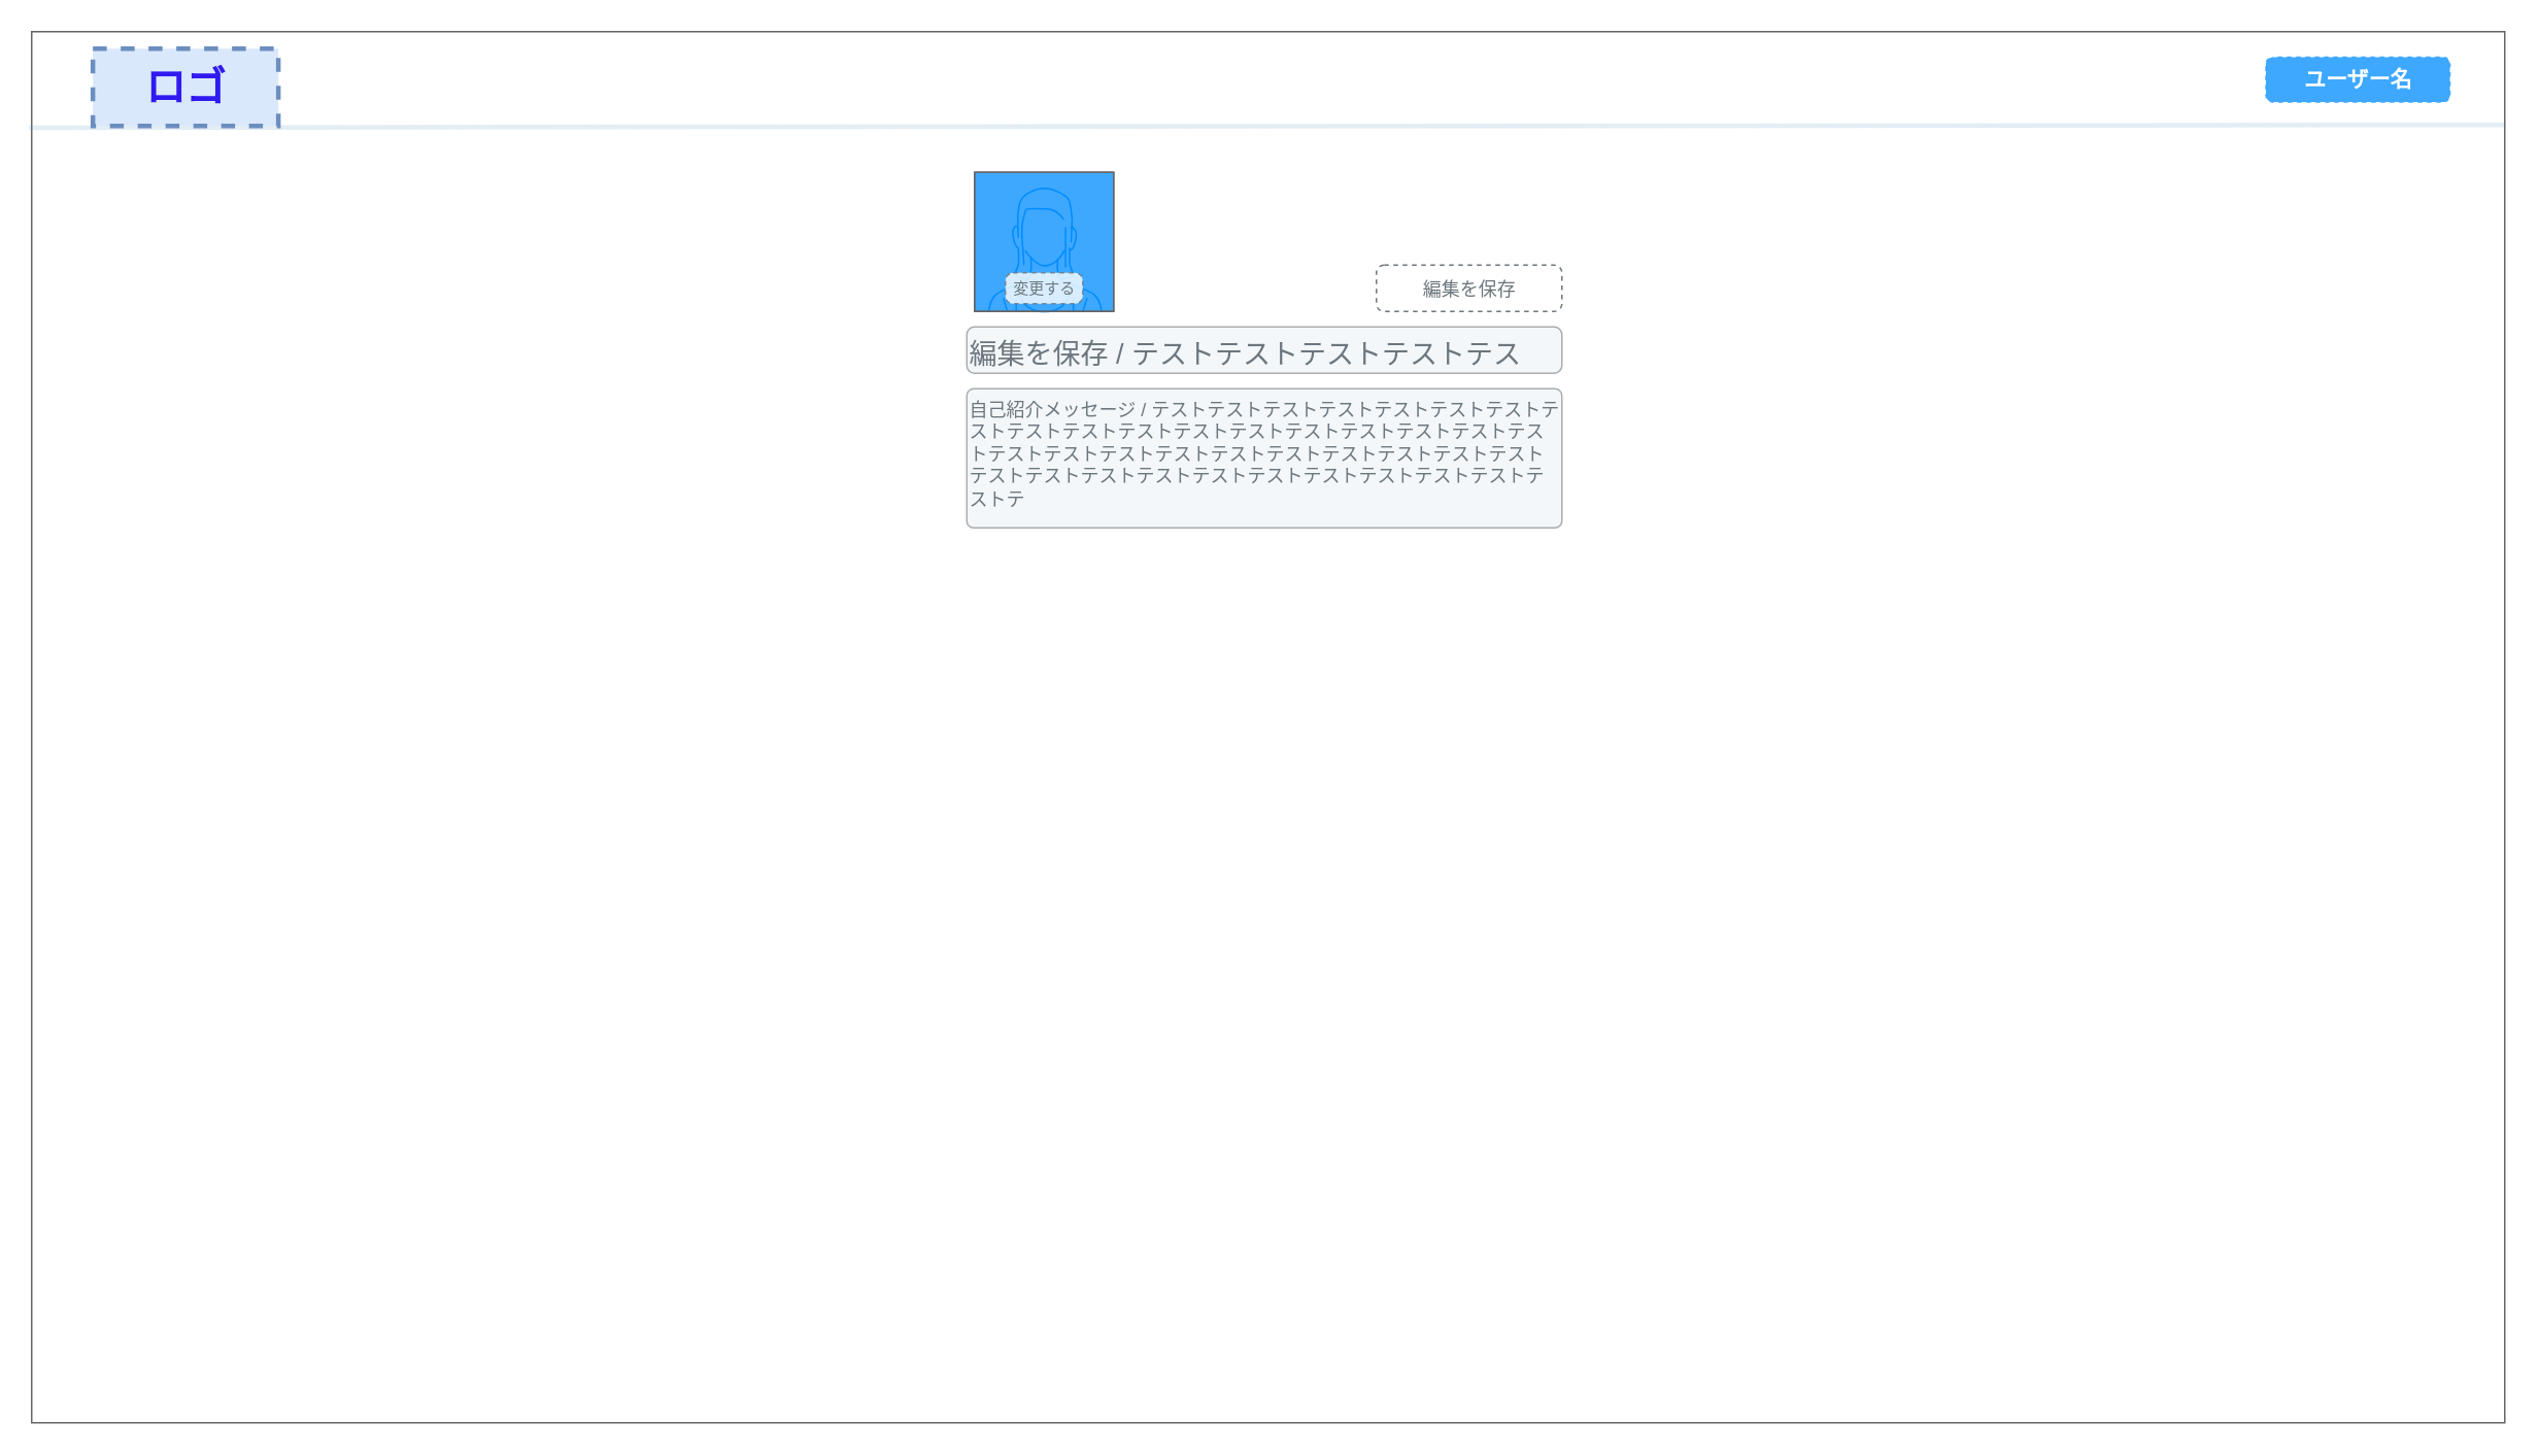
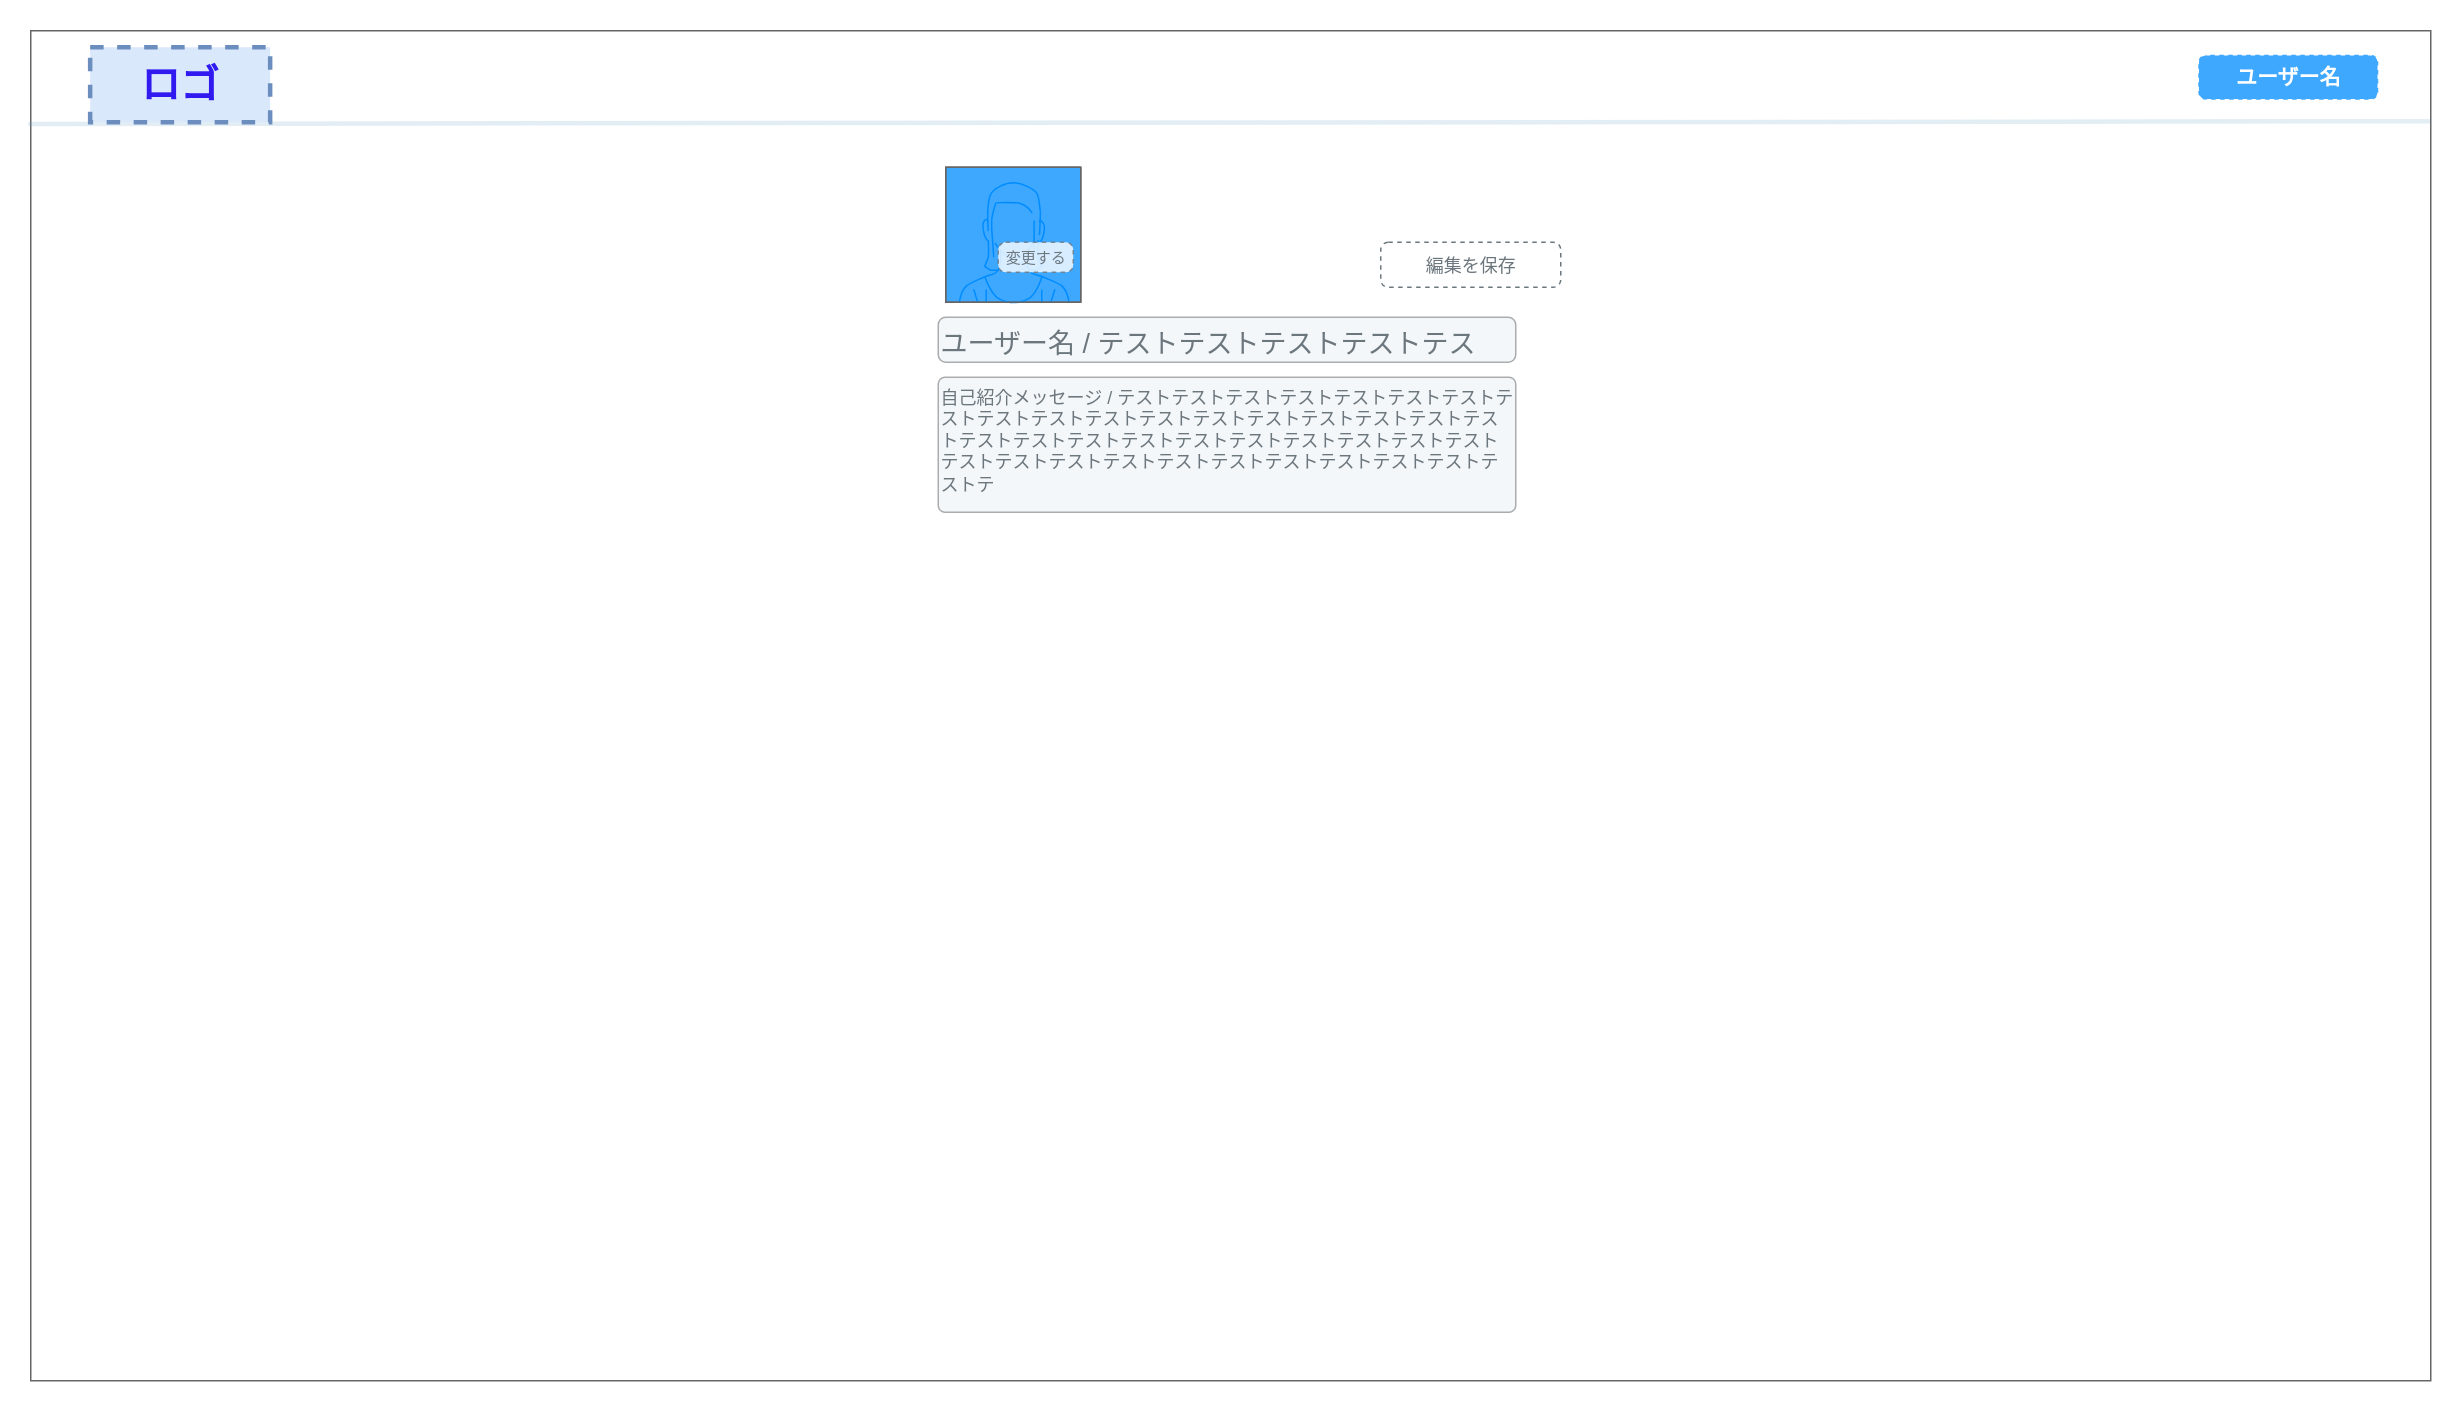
  <mxCell id="0" />
  <mxCell id="1" parent="0" />
  <mxCell id="2" value="&lt;div class=&quot;sessionsLayoutHeader_title&quot; style=&quot;box-sizing: inherit ; margin: 30px 0px ; letter-spacing: 1px ; font-size: 36px ; font-weight: 400 ; color: rgb(74 , 74 , 74) ; font-style: normal ; text-indent: 0px ; text-transform: none ; word-spacing: 0px ; background-color: rgb(255 , 255 , 255)&quot;&gt;&lt;br&gt;&lt;/div&gt;" style="html=1;shadow=0;dashed=0;fontSize=16;align=left;spacing=15;container=0;fillColor=#fff;fontColor=#333333;strokeColor=#666666;" parent="1" vertex="1"><mxGeometry y="20" width="1600" height="900" as="geometry" x="20" /></mxCell>
  <mxCell id="3" value="" style="endArrow=none;html=1;strokeColor=#5c93bb2b;strokeWidth=3;entryX=1;entryY=0.067;entryDx=0;entryDy=0;entryPerimeter=0;exitX=-0.001;exitY=0.069;exitDx=0;exitDy=0;exitPerimeter=0;" parent="1" source="2" target="2" edge="1"><mxGeometry width="50" height="50" relative="1" as="geometry"><mxPoint x="19.6" y="91" as="sourcePoint" /><mxPoint x="1779.6" as="targetPoint" y="21" /></mxGeometry></mxCell>
  <mxCell id="4" value="ロゴ" style="rounded=0;whiteSpace=wrap;html=1;strokeWidth=3;fillColor=#dae8fc;strokeColor=#6c8ebf;fontStyle=1;fontSize=26;labelBackgroundColor=none;fontColor=#301AF0;dashed=1;" parent="1" vertex="1"><mxGeometry x="59.6" y="31" width="120" height="50" as="geometry" /></mxCell>
- <mxCell id="5" value="&lt;font style=&quot;font-size: 12px&quot;&gt;編集を保存&lt;/font&gt;" style="html=1;shadow=0;dashed=1;shape=mxgraph.bootstrap.rrect;rSize=5;fillColor=#fff;strokeColor=#6c767d;align=center;spacing=15;fontSize=14;fontColor=#6c767d;" parent="1" vertex="1"><mxGeometry x="890" y="171" width="120" height="30" as="geometry" /></mxCell>
+ <mxCell id="5" value="&lt;font style=&quot;font-size: 12px&quot;&gt;編集を保存&lt;/font&gt;" style="html=1;shadow=0;dashed=1;shape=mxgraph.bootstrap.rrect;rSize=5;fillColor=#fff;strokeColor=#6c767d;align=center;spacing=15;fontSize=14;fontColor=#6c767d;" parent="1" vertex="1"><mxGeometry x="920" y="161" width="120" height="30" as="geometry" /></mxCell>
  <mxCell id="6" value="" style="verticalLabelPosition=bottom;shadow=0;dashed=0;align=center;html=1;verticalAlign=top;strokeWidth=1;shape=mxgraph.mockup.containers.userFemale;strokeColor=#666666;strokeColor2=#008cff;fontSize=12;fontColor=#FFFFFF;fillColor=#3EA8FF;" parent="1" vertex="1"><mxGeometry x="630" y="111" width="90" height="90" as="geometry" /></mxCell>
  <mxCell id="7" value="ユーザー名" style="html=1;shadow=0;dashed=1;shape=mxgraph.bootstrap.rrect;rSize=5;fillColor=#3EA8FF;strokeColor=#FFFFFF;align=center;spacing=15;fontSize=14;fontColor=#FFFFFF;fontStyle=1" parent="1" vertex="1"><mxGeometry x="1465" y="36" width="120" height="30" as="geometry" /></mxCell>
- <mxCell id="8" value="&lt;font style=&quot;font-size: 10px;&quot;&gt;変更する&lt;/font&gt;" style="html=1;shadow=0;dashed=1;shape=mxgraph.bootstrap.rrect;rSize=5;fillColor=#fff;strokeColor=#6c767d;align=center;spacing=15;fontSize=10;fontColor=#6c767d;gradientColor=none;opacity=80;" vertex="1" parent="1"><mxGeometry x="650" y="176" width="50" height="20" as="geometry" /></mxCell>
- <mxCell id="9" value="&lt;span style=&quot;font-size: 18px&quot;&gt;&lt;font&gt;編集を保存 / テストテストテストテストテス&lt;/font&gt;&lt;/span&gt;" style="html=1;shadow=0;dashed=0;shape=mxgraph.bootstrap.rrect;rSize=5;fillColor=#f1f5f9;strokeColor=#999999;align=left;spacing=2;fontSize=14;fontColor=#6C767D;rounded=0;opacity=80;spacingTop=5;" vertex="1" parent="1"><mxGeometry x="625" y="211" width="385" height="30" as="geometry" /></mxCell>
+ <mxCell id="8" value="&lt;font style=&quot;font-size: 10px;&quot;&gt;変更する&lt;/font&gt;" style="html=1;shadow=0;dashed=1;shape=mxgraph.bootstrap.rrect;rSize=5;fillColor=#fff;strokeColor=#6c767d;align=center;spacing=15;fontSize=10;fontColor=#6c767d;gradientColor=none;opacity=80;" vertex="1" parent="1"><mxGeometry x="665" y="161" width="50" height="20" as="geometry" /></mxCell>
+ <mxCell id="9" value="&lt;span style=&quot;font-size: 18px&quot;&gt;&lt;font&gt;ユーザー名 / テストテストテストテストテス&lt;/font&gt;&lt;/span&gt;" style="html=1;shadow=0;dashed=0;shape=mxgraph.bootstrap.rrect;rSize=5;fillColor=#f1f5f9;strokeColor=#999999;align=left;spacing=2;fontSize=14;fontColor=#6C767D;rounded=0;opacity=80;spacingTop=5;" vertex="1" parent="1"><mxGeometry x="625" y="211" width="385" height="30" as="geometry" /></mxCell>
  <mxCell id="10" value="自己紹介メッセージ / テストテストテストテストテストテストテストテストテストテストテストテストテストテストテストテストテストテストテストテストテストテストテストテストテストテストテストテストテストテストテストテストテストテストテストテストテストテストテストテ" style="text;strokeColor=#999999;fillColor=#F1F5F9;align=left;verticalAlign=top;rounded=1;labelBackgroundColor=none;fontSize=12;fontColor=#6C767D;horizontal=1;whiteSpace=wrap;html=1;arcSize=5;opacity=80;" vertex="1" parent="1"><mxGeometry x="625" y="251" width="385" height="90" as="geometry" /></mxCell>
